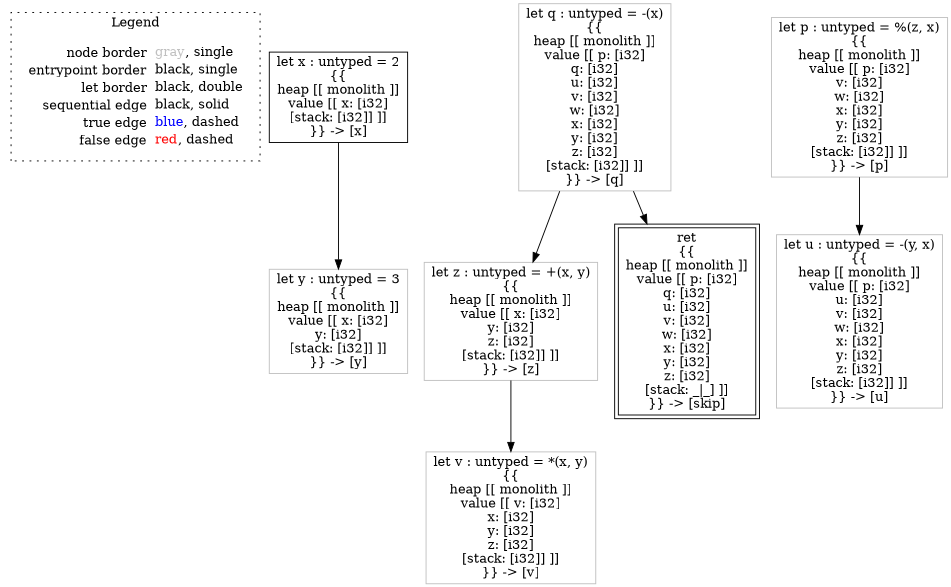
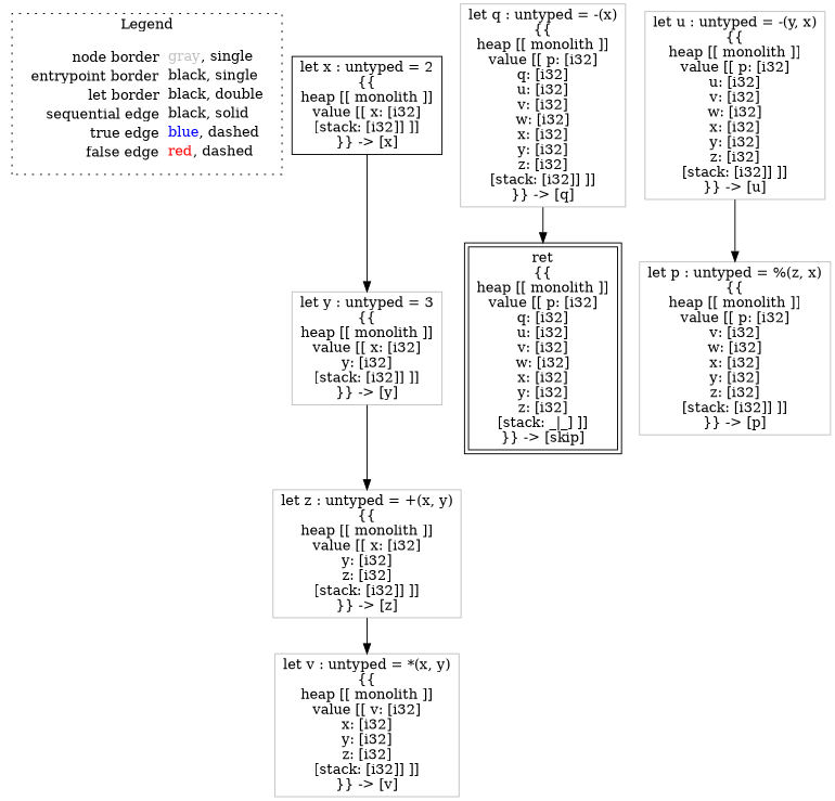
  digraph {
    node [shape=rect color=gray]
    edge [color=black]
    n1 [label=<<table border="0" cellpadding="2" cellspacing="0" cellborder="0"><tr><td align="right">node border&nbsp;</td><td align="left"><font color="gray">gray</font>, single</td></tr><tr><td align="right">entrypoint border&nbsp;</td><td align="left"><font color="black">black</font>, single</td></tr><tr><td align="right">let border&nbsp;</td><td align="left"><font color="black">black</font>, double</td></tr><tr><td align="right">sequential edge&nbsp;</td><td align="left"><font color="black">black</font>, solid</td></tr><tr><td align="right">true edge&nbsp;</td><td align="left"><font color="blue">blue</font>, dashed</td></tr><tr><td align="right">false edge&nbsp;</td><td align="left"><font color="red">red</font>, dashed</td></tr></table>> shape=plaintext color=""]
    n2 [color=black label=<let x : untyped = 2<BR/>{{<BR/>heap [[ monolith ]]<BR/>value [[ x: [i32]<BR/>[stack: [i32]] ]]<BR/>}} -&gt; [x]>]
    n3 [label=<let y : untyped = 3<BR/>{{<BR/>heap [[ monolith ]]<BR/>value [[ x: [i32]<BR/>y: [i32]<BR/>[stack: [i32]] ]]<BR/>}} -&gt; [y]>]
    n4 [label=<let z : untyped = +(x, y)<BR/>{{<BR/>heap [[ monolith ]]<BR/>value [[ x: [i32]<BR/>y: [i32]<BR/>z: [i32]<BR/>[stack: [i32]] ]]<BR/>}} -&gt; [z]>]
    n5 [label=<let v : untyped = *(x, y)<BR/>{{<BR/>heap [[ monolith ]]<BR/>value [[ v: [i32]<BR/>x: [i32]<BR/>y: [i32]<BR/>z: [i32]<BR/>[stack: [i32]] ]]<BR/>}} -&gt; [v]>]
    n6 [label=<let q : untyped = -(x)<BR/>{{<BR/>heap [[ monolith ]]<BR/>value [[ p: [i32]<BR/>q: [i32]<BR/>u: [i32]<BR/>v: [i32]<BR/>w: [i32]<BR/>x: [i32]<BR/>y: [i32]<BR/>z: [i32]<BR/>[stack: [i32]] ]]<BR/>}} -&gt; [q]>]
    n7 [color=black label=<ret<BR/>{{<BR/>heap [[ monolith ]]<BR/>value [[ p: [i32]<BR/>q: [i32]<BR/>u: [i32]<BR/>v: [i32]<BR/>w: [i32]<BR/>x: [i32]<BR/>y: [i32]<BR/>z: [i32]<BR/>[stack: _|_] ]]<BR/>}} -&gt; [skip]> peripheries=2]
    n8 [label=<let p : untyped = %(z, x)<BR/>{{<BR/>heap [[ monolith ]]<BR/>value [[ p: [i32]<BR/>v: [i32]<BR/>w: [i32]<BR/>x: [i32]<BR/>y: [i32]<BR/>z: [i32]<BR/>[stack: [i32]] ]]<BR/>}} -&gt; [p]>]
    n9 [label=<let u : untyped = -(y, x)<BR/>{{<BR/>heap [[ monolith ]]<BR/>value [[ p: [i32]<BR/>u: [i32]<BR/>v: [i32]<BR/>w: [i32]<BR/>x: [i32]<BR/>y: [i32]<BR/>z: [i32]<BR/>[stack: [i32]] ]]<BR/>}} -&gt; [u]>]
    subgraph cluster_1 {
      label=Legend
      style=dotted
      n1
    }
    n2 -> n3
-   n6 -> n4
+   n3 -> n4
    n4 -> n5
    n6 -> n7
-   n8 -> n9
+   n9 -> n8
  }
